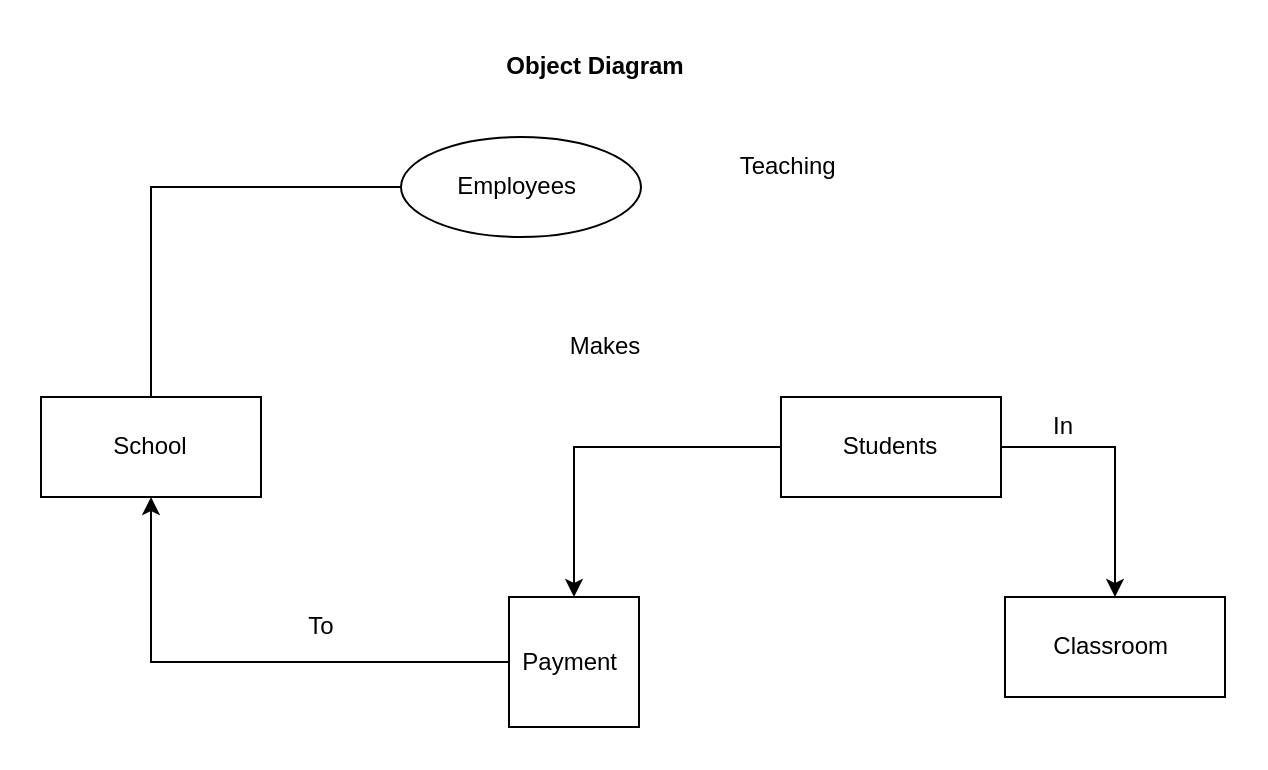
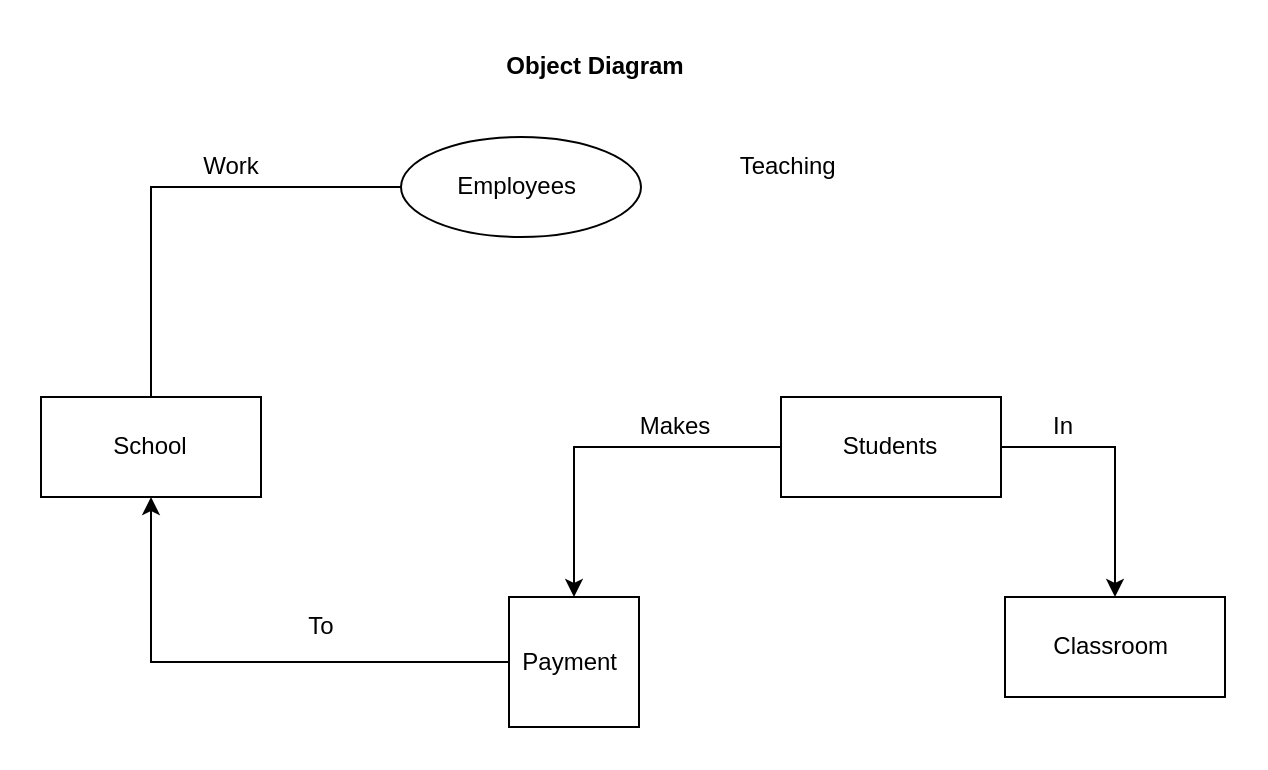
  <mxCell id="0" />
  <mxCell id="1" parent="0" />
  <mxCell id="2" value="&lt;b&gt;Object Diagram&lt;/b&gt;" style="text;html=1;align=center;verticalAlign=middle;resizable=0;points=[];autosize=1;strokeColor=none;fillColor=none;" vertex="1" parent="1"><mxGeometry x="243" y="20" width="107" height="26" as="geometry" /></mxCell>
  <mxCell id="3" value="" style="edgeStyle=orthogonalEdgeStyle;rounded=0;orthogonalLoop=1;jettySize=auto;html=1;endArrow=none;" edge="1" parent="1" source="4" target="5"><mxGeometry relative="1" as="geometry" /></mxCell>
  <mxCell id="4" value="Employees&amp;nbsp;" style="ellipse;html=1;whiteSpace=wrap;" vertex="1" parent="1"><mxGeometry x="200" y="68" width="120" height="50" as="geometry" /></mxCell>
  <mxCell id="5" value="School" style="html=1;whiteSpace=wrap;" vertex="1" parent="1"><mxGeometry x="20" y="198" width="110" height="50" as="geometry" /></mxCell>
  <mxCell id="6" value="" style="edgeStyle=orthogonalEdgeStyle;rounded=0;orthogonalLoop=1;jettySize=auto;html=1;exitX=1;exitY=0.5;exitDx=0;exitDy=0;" edge="1" parent="1" source="8" target="11"><mxGeometry relative="1" as="geometry" /></mxCell>
  <mxCell id="7" value="" style="edgeStyle=orthogonalEdgeStyle;rounded=0;orthogonalLoop=1;jettySize=auto;html=1;" edge="1" parent="1" source="8" target="13"><mxGeometry relative="1" as="geometry" /></mxCell>
  <mxCell id="8" value="Students" style="html=1;whiteSpace=wrap;" vertex="1" parent="1"><mxGeometry x="390" y="198" width="110" height="50" as="geometry" /></mxCell>
+ <mxCell id="9" value="Work" style="text;html=1;align=center;verticalAlign=middle;resizable=0;points=[];autosize=1;strokeColor=none;fillColor=none;" vertex="1" parent="1"><mxGeometry x="90" y="68" width="50" height="30" as="geometry" /></mxCell>
  <mxCell id="10" value="Teaching&amp;nbsp;" style="text;html=1;align=center;verticalAlign=middle;resizable=0;points=[];autosize=1;strokeColor=none;fillColor=none;" vertex="1" parent="1"><mxGeometry x="360" y="68" width="70" height="30" as="geometry" /></mxCell>
  <mxCell id="11" value="Classroom&amp;nbsp;" style="html=1;whiteSpace=wrap;" vertex="1" parent="1"><mxGeometry x="502" y="298" width="110" height="50" as="geometry" /></mxCell>
  <mxCell id="12" value="" style="edgeStyle=orthogonalEdgeStyle;rounded=0;orthogonalLoop=1;jettySize=auto;html=1;entryX=0.5;entryY=1;entryDx=0;entryDy=0;" edge="1" parent="1" source="13" target="5"><mxGeometry relative="1" as="geometry" /></mxCell>
  <mxCell id="13" value="Payment&amp;nbsp;" style="html=1;whiteSpace=wrap;" vertex="1" parent="1"><mxGeometry x="254" y="298" width="65" height="65" as="geometry" /></mxCell>
  <mxCell id="14" value="In" style="text;html=1;align=center;verticalAlign=middle;resizable=0;points=[];autosize=1;strokeColor=none;fillColor=none;" vertex="1" parent="1"><mxGeometry x="516" y="198" width="30" height="30" as="geometry" /></mxCell>
- <mxCell id="15" value="Makes" style="text;html=1;align=center;verticalAlign=middle;resizable=0;points=[];autosize=1;strokeColor=none;fillColor=none;" vertex="1" parent="1"><mxGeometry x="272" y="158" width="60" height="30" as="geometry" /></mxCell>
+ <mxCell id="15" value="Makes" style="text;html=1;align=center;verticalAlign=middle;resizable=0;points=[];autosize=1;strokeColor=none;fillColor=none;" vertex="1" parent="1"><mxGeometry x="307" y="198" width="60" height="30" as="geometry" /></mxCell>
  <mxCell id="16" value="To" style="text;html=1;align=center;verticalAlign=middle;resizable=0;points=[];autosize=1;strokeColor=none;fillColor=none;" vertex="1" parent="1"><mxGeometry x="140" y="298" width="40" height="30" as="geometry" /></mxCell>
